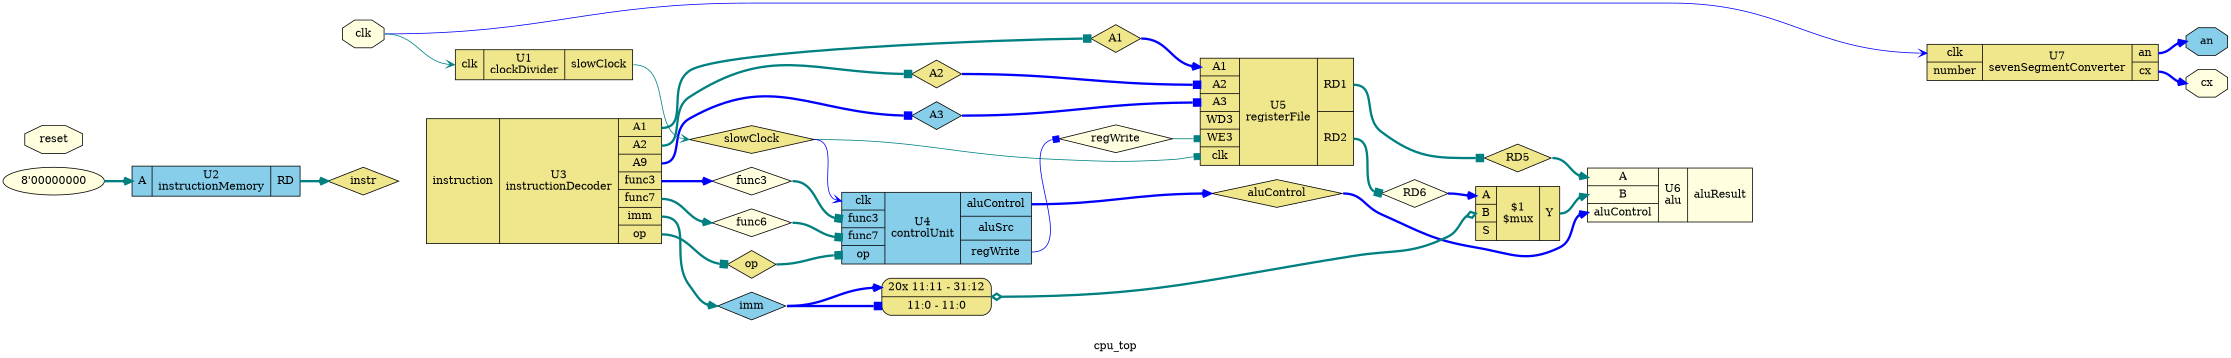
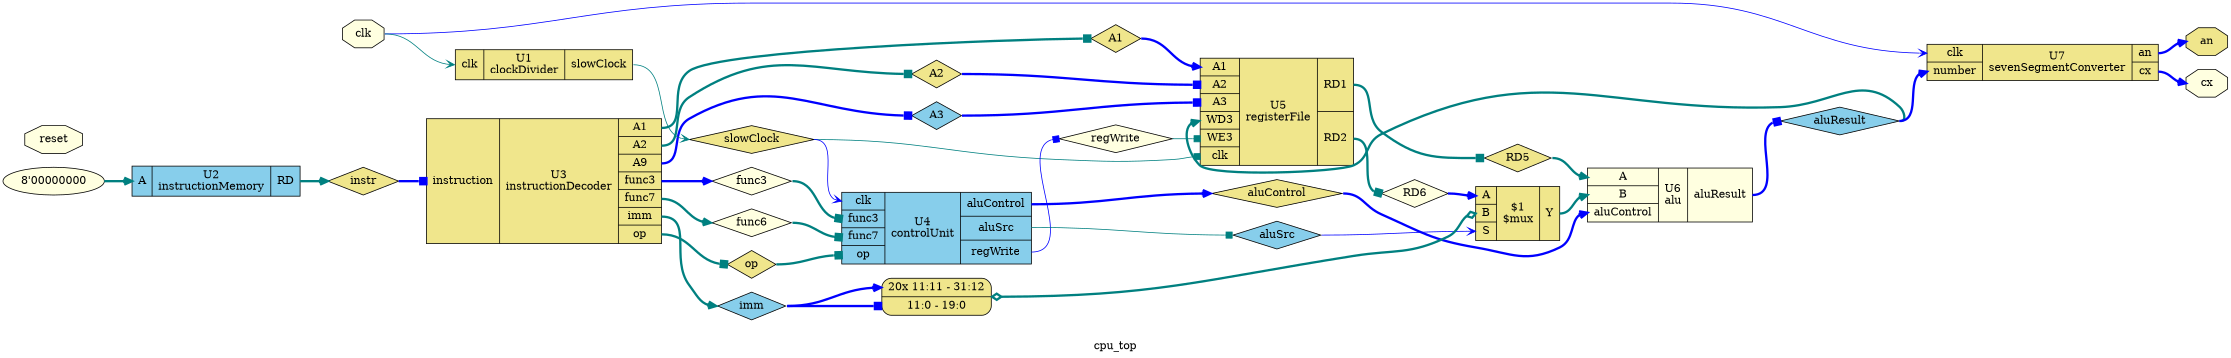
  digraph {
    label=cpu_top
    rankdir=LR
    remincross=true
    node [color=black fillcolor=khaki fontcolor=black shape=diamond style=filled]
    edge [arrowhead=vee color=teal fontcolor=black headport=w tailport=e style="setlinewidth(3)"]
    n1 [label=slowClock]
    n2 [label="{{<p12> A1|<p11> A2|<p10> A3|<p29> WD3|<p30> WE3|<p20> clk}|U5\nregisterFile|{<p8> RD1|<p7> RD2}}" shape=record color="" fontcolor=""]
    n3 [fillcolor=skyblue label="{{<p20> clk|<p14> func3|<p13> func7|<p15> op}|U4\ncontrolUnit|{<p6> aluControl|<p5> aluSrc|<p4> regWrite}}" shape=record color="" fontcolor=""]
    n4 [fillcolor=lightyellow label=RD6]
    n5 [label=RD5]
    n6 [fillcolor=lightyellow label=regWrite]
+   n7 [fillcolor=skyblue label=aluSrc]
    n8 [label=aluControl]
+   n9 [fillcolor=skyblue label=aluResult]
    n10 [label="{{<p20> clk|<p21> number}|U7\nsevenSegmentConverter|{<p18> an|<p17> cx}}" shape=record color="" fontcolor=""]
    n11 [fillcolor=lightyellow label=cx shape=octagon]
-   n12 [fillcolor=skyblue label=an shape=octagon]
+   n12 [label=an shape=octagon]
    n13 [label="{{<p23> A|<p24> B|<p25> S}|$1\n$mux|{<p26> Y}}" shape=record color="" fontcolor=""]
    n14 [fillcolor=lightyellow label="{{<p23> A|<p24> B|<p6> aluControl}|U6\nalu|{<p3> aluResult}}" shape=record color="" fontcolor=""]
    n15 [fillcolor=skyblue label=imm]
-   n16 [label="<s20> 20x 11:11 - 31:12 |<s0> 11:0 - 11:0 " shape=record style="rounded,filled"]
+   n16 [label="<s20> 20x 11:11 - 31:12 |<s0> 11:0 - 19:0 " shape=record style="rounded,filled"]
    n17 [fillcolor=skyblue label=A3]
    n18 [label=A2]
    n19 [label=A1]
    n20 [fillcolor=lightyellow label=func6]
    n21 [fillcolor=lightyellow label=func3]
    n22 [label=op]
    n23 [label=instr]
    n24 [label="{{<p33> instruction}|U3\ninstructionDecoder|{<p12> A1|<p11> A2|<p10> A9|<p14> func3|<p13> func7|<p9> imm|<p15> op}}" shape=record color="" fontcolor=""]
    n25 [fillcolor=lightyellow label=reset shape=octagon]
    n26 [fillcolor=lightyellow label=clk shape=octagon]
    n27 [label="{{<p20> clk}|U1\nclockDivider|{<p2> slowClock}}" shape=record color="" fontcolor=""]
    n28 [fillcolor=lightyellow label="8'00000000" color="" fontcolor="" shape=""]
    n29 [fillcolor=skyblue label="{{<p23> A}|U2\ninstructionMemory|{<p35> RD}}" shape=record color="" fontcolor=""]
    n1 -> n2 [arrowhead=box headport="p20:w" style=""]
    n1 -> n3 [color=blue headport="p20:w" style=""]
    n2 -> n4 [arrowhead=box tailport="p7:e"]
    n2 -> n5 [arrowhead=box tailport="p8:e"]
    n3 -> n6 [arrowhead=box color=blue tailport="p4:e" style=""]
+   n3 -> n7 [arrowhead=box tailport="p5:e" style=""]
    n3 -> n8 [color=blue tailport="p6:e"]
    n4 -> n13 [color=blue headport="p23:w"]
    n5 -> n14 [headport="p23:w"]
    n6 -> n2 [arrowhead=box headport="p30:w" style=""]
+   n7 -> n13 [color=blue headport="p25:w" style=""]
    n8 -> n14 [color=blue headport="p6:w"]
+   n9 -> n2 [headport="p29:w"]
+   n9 -> n10 [color=blue headport="p21:w"]
    n10 -> n11 [color=blue tailport="p17:e"]
    n10 -> n12 [color=blue tailport="p18:e"]
    n13 -> n14 [headport="p24:w" tailport="p26:e"]
+   n14 -> n9 [arrowhead=box color=blue tailport="p3:e"]
    n15 -> n16 [arrowhead=box color=blue headport="s0:w"]
    n15 -> n16 [color=blue headport="s20:w"]
    n16 -> n13 [arrowhead=odiamond arrowtail=odiamond dir=both headport="p24:w"]
    n17 -> n2 [arrowhead=box color=blue headport="p10:w"]
    n18 -> n2 [arrowhead=box color=blue headport="p11:w"]
    n19 -> n2 [color=blue headport="p12:w"]
    n20 -> n3 [arrowhead=box headport="p13:w"]
    n21 -> n3 [arrowhead=box headport="p14:w"]
    n22 -> n3 [arrowhead=box headport="p15:w"]
+   n23 -> n24 [arrowhead=box color=blue headport="p33:w"]
    n24 -> n15 [tailport="p9:e"]
    n24 -> n17 [arrowhead=box color=blue tailport="p10:e"]
    n24 -> n18 [arrowhead=box tailport="p11:e"]
    n24 -> n19 [arrowhead=box tailport="p12:e"]
    n24 -> n20 [tailport="p13:e"]
    n24 -> n21 [color=blue tailport="p14:e"]
    n24 -> n22 [arrowhead=box tailport="p15:e"]
    n26 -> n10 [color=blue headport="p20:w" style=""]
    n26 -> n27 [headport="p20:w" style=""]
    n27 -> n1 [tailport="p2:e" style=""]
    n28 -> n29 [headport="p23:w"]
    n29 -> n23 [tailport="p35:e"]
  }
